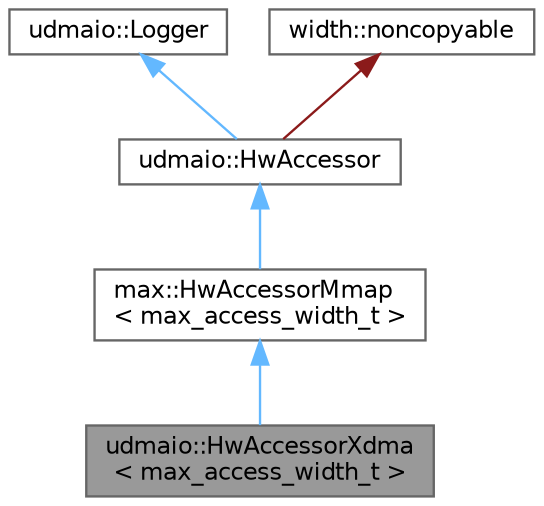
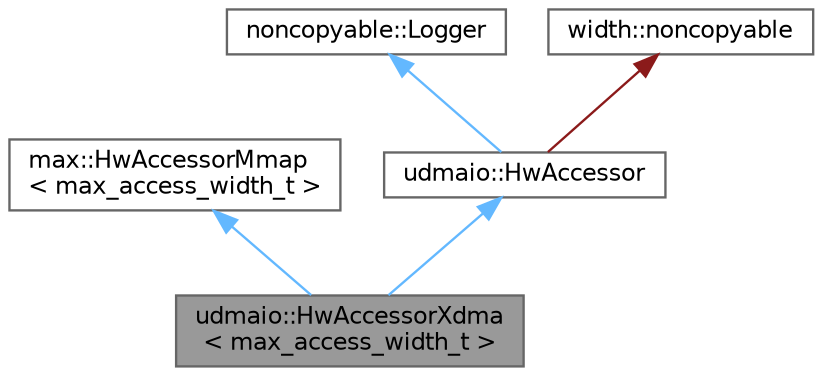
  digraph {
    node [color=gray40 fillcolor=white fontname=Helvetica fontsize=10 shape=box style=filled]
    edge [color=steelblue1 dir=back fontname=Helvetica fontsize=10 labelfontname=Helvetica labelfontsize=10 style=solid]
    n1 [fillcolor=grey60 fontcolor=black height=0.2 label="udmaio::HwAccessorXdma\l\< max_access_width_t \>" width=0.4]
    n2 [height=0.2 label="max::HwAccessorMmap\l\< max_access_width_t \>" width=0.4]
    n3 [height=0.2 label="udmaio::HwAccessor" width=0.4]
-   n4 [height=0.2 label="udmaio::Logger" width=0.4]
+   n4 [height=0.2 label="noncopyable::Logger" width=0.4]
    n5 [height=0.2 label="width::noncopyable" width=0.4]
    n2 -> n1
-   n3 -> n2
+   n3 -> n1
    n4 -> n3
    n5 -> n3 [color=firebrick4]
  }
